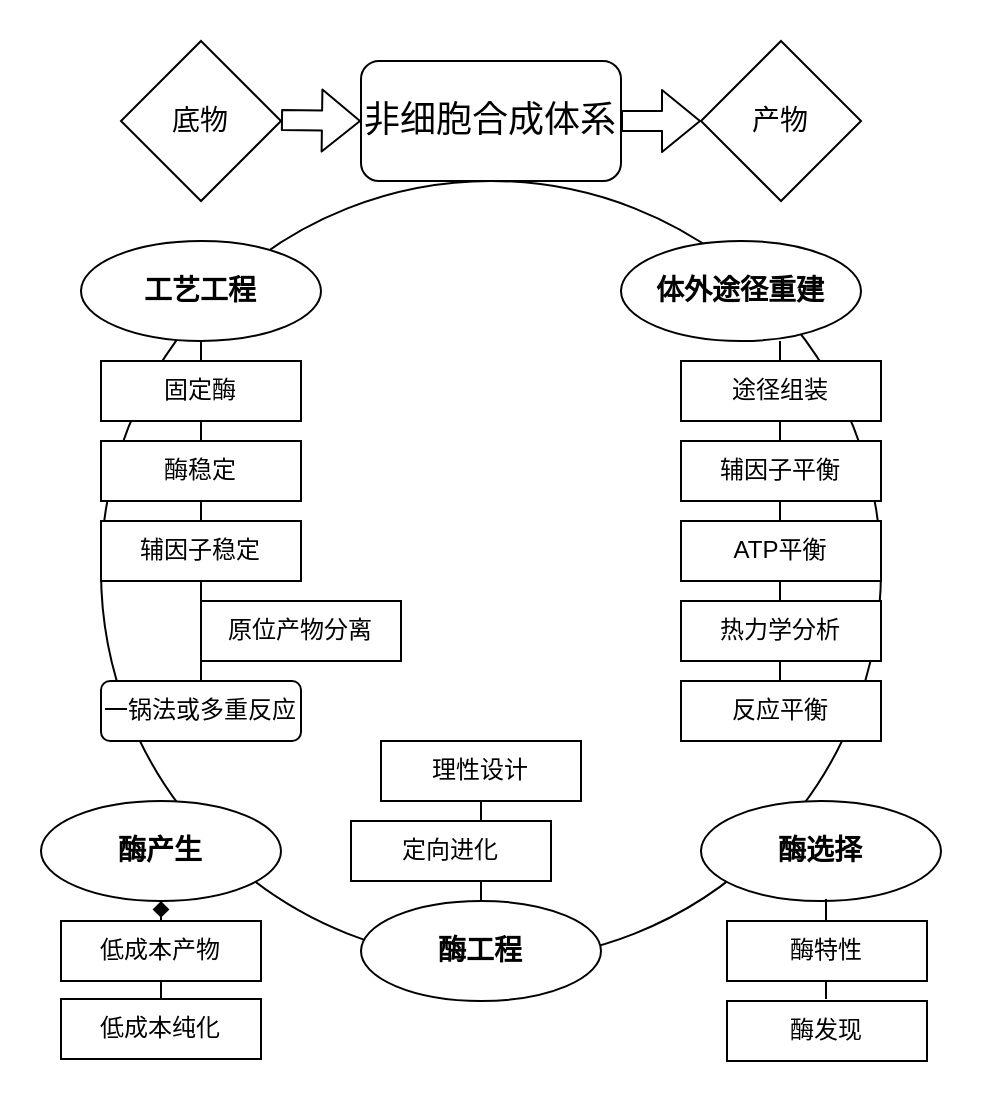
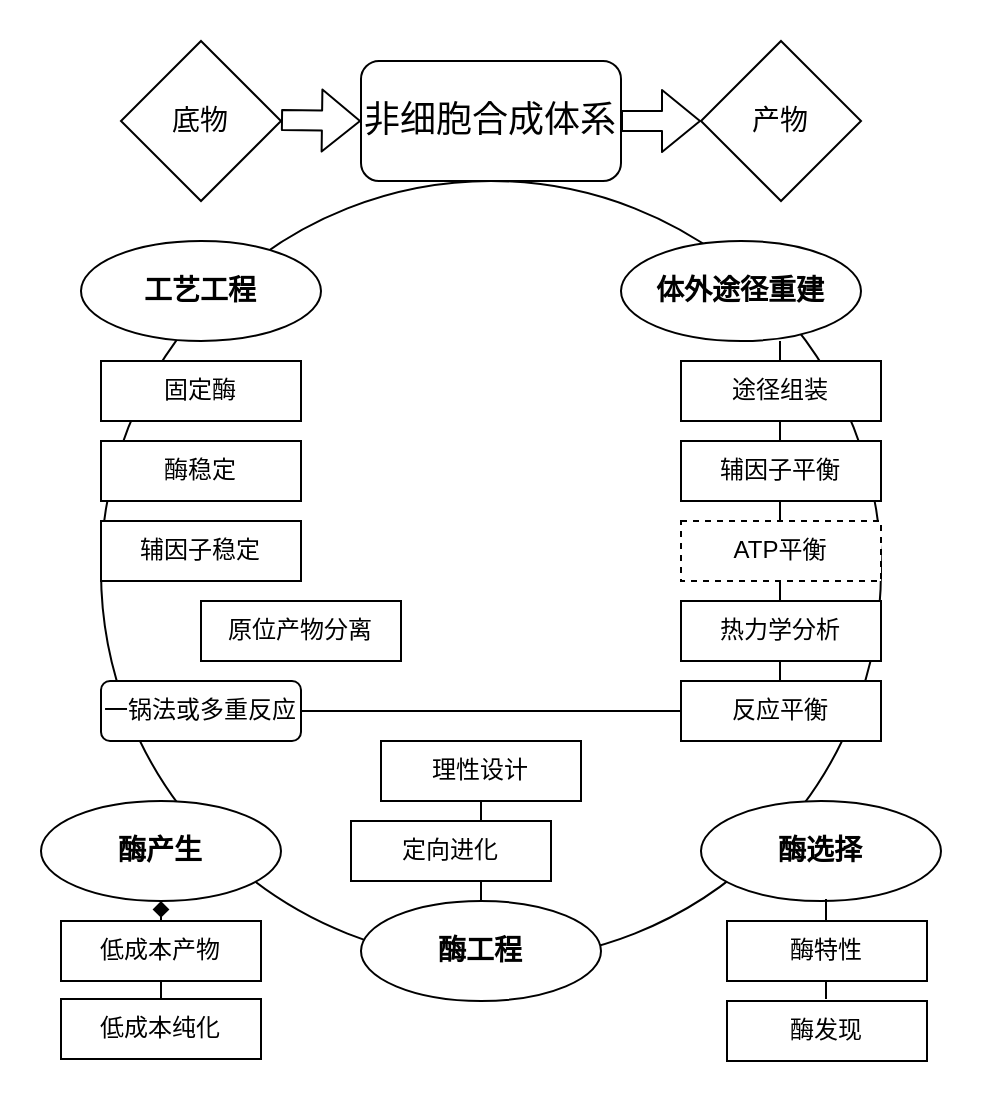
  <mxCell id="0" />
  <mxCell id="1" parent="0" />
  <mxCell id="2" value="" style="ellipse;whiteSpace=wrap;html=1;aspect=fixed;" parent="1" vertex="1"><mxGeometry x="50" y="90" width="390" height="390" as="geometry" /></mxCell>
  <mxCell id="3" value="&lt;font style=&quot;font-size: 18px&quot;&gt;非细胞合成体系&lt;/font&gt;" style="rounded=1;whiteSpace=wrap;html=1;" parent="1" vertex="1"><mxGeometry x="180" y="30" width="130" height="60" as="geometry" /></mxCell>
  <mxCell id="4" value="" style="shape=flexArrow;endArrow=classic;html=1;exitX=1;exitY=0.5;exitDx=0;exitDy=0;" parent="1" source="3" edge="1"><mxGeometry width="50" height="50" relative="1" as="geometry"><mxPoint x="320" y="70" as="sourcePoint" /><mxPoint x="350" y="60" as="targetPoint" /></mxGeometry></mxCell>
  <mxCell id="5" value="" style="shape=flexArrow;endArrow=classic;html=1;exitX=1;exitY=0.5;exitDx=0;exitDy=0;entryX=0;entryY=0.5;entryDx=0;entryDy=0;" parent="1" edge="1"><mxGeometry width="50" height="50" relative="1" as="geometry"><mxPoint x="140" y="59.5" as="sourcePoint" /><mxPoint x="180" y="60" as="targetPoint" /></mxGeometry></mxCell>
  <mxCell id="6" value="&lt;font style=&quot;font-size: 14px&quot;&gt;底物&lt;/font&gt;" style="rhombus;whiteSpace=wrap;html=1;" parent="1" vertex="1"><mxGeometry x="60" y="20" width="80" height="80" as="geometry" /></mxCell>
  <mxCell id="7" value="&lt;font style=&quot;font-size: 14px&quot;&gt;产物&lt;/font&gt;" style="rhombus;whiteSpace=wrap;html=1;" parent="1" vertex="1"><mxGeometry x="350" y="20" width="80" height="80" as="geometry" /></mxCell>
  <mxCell id="8" value="&lt;font style=&quot;font-size: 14px&quot;&gt;&lt;b&gt;工艺工程&lt;/b&gt;&lt;/font&gt;" style="ellipse;whiteSpace=wrap;html=1;" parent="1" vertex="1"><mxGeometry x="40" y="120" width="120" height="50" as="geometry" /></mxCell>
  <mxCell id="9" value="&lt;b&gt;&lt;font style=&quot;font-size: 14px&quot;&gt;体外途径重建&lt;/font&gt;&lt;/b&gt;" style="ellipse;whiteSpace=wrap;html=1;" parent="1" vertex="1"><mxGeometry x="310" y="120" width="120" height="50" as="geometry" /></mxCell>
  <mxCell id="10" value="一锅法或多重反应" style="whiteSpace=wrap;html=1;rounded=1;" parent="1" vertex="1"><mxGeometry x="50" y="340" width="100" height="30" as="geometry" /></mxCell>
  <mxCell id="11" value="&lt;font style=&quot;font-size: 14px&quot;&gt;&lt;b&gt;酶产生&lt;/b&gt;&lt;/font&gt;" style="ellipse;whiteSpace=wrap;html=1;" parent="1" vertex="1"><mxGeometry x="20" y="400" width="120" height="50" as="geometry" /></mxCell>
  <mxCell id="12" value="&lt;b&gt;&lt;font style=&quot;font-size: 14px&quot;&gt;酶工程&lt;/font&gt;&lt;/b&gt;" style="ellipse;whiteSpace=wrap;html=1;" parent="1" vertex="1"><mxGeometry x="180" y="450" width="120" height="50" as="geometry" /></mxCell>
  <mxCell id="13" value="&lt;font style=&quot;font-size: 14px&quot;&gt;&lt;b&gt;酶选择&lt;/b&gt;&lt;/font&gt;" style="ellipse;whiteSpace=wrap;html=1;" parent="1" vertex="1"><mxGeometry x="350" y="400" width="120" height="50" as="geometry" /></mxCell>
  <mxCell id="14" value="反应平衡" style="rounded=0;whiteSpace=wrap;html=1;" parent="1" vertex="1"><mxGeometry x="340" y="340" width="100" height="30" as="geometry" /></mxCell>
  <mxCell id="15" value="低成本纯化" style="rounded=0;whiteSpace=wrap;html=1;" parent="1" vertex="1"><mxGeometry x="30" y="499" width="100" height="30" as="geometry" /></mxCell>
  <mxCell id="16" value="理性设计&lt;span style=&quot;color: rgba(0 , 0 , 0 , 0) ; font-family: monospace ; font-size: 0px&quot;&gt;%3CmxGraphModel%3E%3Croot%3E%3CmxCell%20id%3D%220%22%2F%3E%3CmxCell%20id%3D%221%22%20parent%3D%220%22%2F%3E%3CmxCell%20id%3D%222%22%20value%3D%22%E4%BD%8E%E6%88%90%E6%9C%AC%E4%BA%A7%E7%89%A9%22%20style%3D%22rounded%3D0%3BwhiteSpace%3Dwrap%3Bhtml%3D1%3B%22%20vertex%3D%221%22%20parent%3D%221%22%3E%3CmxGeometry%20x%3D%22160%22%20y%3D%22490%22%20width%3D%22100%22%20height%3D%2230%22%20as%3D%22geometry%22%2F%3E%3C%2FmxCell%3E%3C%2Froot%3E%3C%2FmxGraphModel%3E&lt;/span&gt;" style="rounded=0;whiteSpace=wrap;html=1;" parent="1" vertex="1"><mxGeometry x="190" y="370" width="100" height="30" as="geometry" /></mxCell>
  <mxCell id="17" value="酶发现" style="rounded=0;whiteSpace=wrap;html=1;" parent="1" vertex="1"><mxGeometry x="363" y="500" width="100" height="30" as="geometry" /></mxCell>
- <mxCell id="18" value="" style="endArrow=none;html=1;entryX=0.5;entryY=1;entryDx=0;entryDy=0;" parent="1" source="10" target="8" edge="1"><mxGeometry width="50" height="50" relative="1" as="geometry"><mxPoint x="170" y="220" as="sourcePoint" /><mxPoint x="220" y="170" as="targetPoint" /></mxGeometry></mxCell>
+ <mxCell id="18" value="" style="endArrow=none;html=1;" parent="1" source="10" target="14" edge="1"><mxGeometry width="50" height="50" relative="1" as="geometry"><mxPoint x="170" y="220" as="sourcePoint" /><mxPoint x="220" y="170" as="targetPoint" /></mxGeometry></mxCell>
  <mxCell id="19" value="固定酶" style="rounded=0;whiteSpace=wrap;html=1;" parent="1" vertex="1"><mxGeometry x="50" y="180" width="100" height="30" as="geometry" /></mxCell>
  <mxCell id="20" value="酶稳定" style="rounded=0;whiteSpace=wrap;html=1;" parent="1" vertex="1"><mxGeometry x="50" y="220" width="100" height="30" as="geometry" /></mxCell>
  <mxCell id="21" value="辅因子稳定" style="rounded=0;whiteSpace=wrap;html=1;" parent="1" vertex="1"><mxGeometry x="50" y="260" width="100" height="30" as="geometry" /></mxCell>
  <mxCell id="22" value="原位产物分离" style="rounded=0;whiteSpace=wrap;html=1;" parent="1" vertex="1"><mxGeometry x="100" y="300" width="100" height="30" as="geometry" /></mxCell>
  <mxCell id="23" value="" style="endArrow=none;html=1;entryX=0.5;entryY=1;entryDx=0;entryDy=0;" parent="1" edge="1"><mxGeometry width="50" height="50" relative="1" as="geometry"><mxPoint x="389.5" y="340" as="sourcePoint" /><mxPoint x="389.5" y="170" as="targetPoint" /></mxGeometry></mxCell>
  <mxCell id="24" value="途径组装" style="rounded=0;whiteSpace=wrap;html=1;" parent="1" vertex="1"><mxGeometry x="340" y="180" width="100" height="30" as="geometry" /></mxCell>
  <mxCell id="25" value="辅因子平衡&lt;span style=&quot;color: rgba(0 , 0 , 0 , 0) ; font-family: monospace ; font-size: 0px&quot;&gt;%3CmxGraphModel%3E%3Croot%3E%3CmxCell%20id%3D%220%22%2F%3E%3CmxCell%20id%3D%221%22%20parent%3D%220%22%2F%3E%3CmxCell%20id%3D%222%22%20value%3D%22%E5%9B%BA%E5%AE%9A%E9%85%B6%22%20style%3D%22rounded%3D0%3BwhiteSpace%3Dwrap%3Bhtml%3D1%3B%22%20vertex%3D%221%22%20parent%3D%221%22%3E%3CmxGeometry%20x%3D%22180%22%20y%3D%22210%22%20width%3D%22100%22%20height%3D%2230%22%20as%3D%22geometry%22%2F%3E%3C%2FmxCell%3E%3C%2Froot%3E%3C%2FmxGraphModel%3E&lt;/span&gt;" style="rounded=0;whiteSpace=wrap;html=1;" parent="1" vertex="1"><mxGeometry x="340" y="220" width="100" height="30" as="geometry" /></mxCell>
- <mxCell id="26" value="ATP平衡" style="rounded=0;whiteSpace=wrap;html=1;" parent="1" vertex="1"><mxGeometry x="340" y="260" width="100" height="30" as="geometry" /></mxCell>
+ <mxCell id="26" value="ATP平衡" style="rounded=0;whiteSpace=wrap;html=1;dashed=1;" parent="1" vertex="1"><mxGeometry x="340" y="260" width="100" height="30" as="geometry" /></mxCell>
  <mxCell id="27" value="热力学分析&lt;span style=&quot;color: rgba(0 , 0 , 0 , 0) ; font-family: monospace ; font-size: 0px&quot;&gt;%3CmxGraphModel%3E%3Croot%3E%3CmxCell%20id%3D%220%22%2F%3E%3CmxCell%20id%3D%221%22%20parent%3D%220%22%2F%3E%3CmxCell%20id%3D%222%22%20value%3D%22%E5%9B%BA%E5%AE%9A%E9%85%B6%22%20style%3D%22rounded%3D0%3BwhiteSpace%3Dwrap%3Bhtml%3D1%3B%22%20vertex%3D%221%22%20parent%3D%221%22%3E%3CmxGeometry%20x%3D%22180%22%20y%3D%22210%22%20width%3D%22100%22%20height%3D%2230%22%20as%3D%22geometry%22%2F%3E%3C%2FmxCell%3E%3C%2Froot%3E%3C%2FmxGraphModel%3E&lt;/span&gt;" style="rounded=0;whiteSpace=wrap;html=1;" parent="1" vertex="1"><mxGeometry x="340" y="300" width="100" height="30" as="geometry" /></mxCell>
  <mxCell id="28" value="" style="endArrow=diamond;html=1;entryX=0.5;entryY=1;entryDx=0;entryDy=0;" parent="1" source="15" target="11" edge="1"><mxGeometry width="50" height="50" relative="1" as="geometry"><mxPoint x="-70" y="490" as="sourcePoint" /><mxPoint x="-20" y="440" as="targetPoint" /></mxGeometry></mxCell>
  <mxCell id="29" value="低成本产物" style="rounded=0;whiteSpace=wrap;html=1;" parent="1" vertex="1"><mxGeometry x="30" y="460" width="100" height="30" as="geometry" /></mxCell>
  <mxCell id="30" value="" style="endArrow=none;html=1;exitX=0.5;exitY=1;exitDx=0;exitDy=0;" parent="1" source="16" target="12" edge="1"><mxGeometry width="50" height="50" relative="1" as="geometry"><mxPoint x="250" y="370" as="sourcePoint" /><mxPoint x="300" y="320" as="targetPoint" /></mxGeometry></mxCell>
  <mxCell id="31" value="" style="endArrow=none;html=1;exitX=0.5;exitY=1;exitDx=0;exitDy=0;" parent="1" edge="1"><mxGeometry width="50" height="50" relative="1" as="geometry"><mxPoint x="412.5" y="449" as="sourcePoint" /><mxPoint x="412.5" y="499" as="targetPoint" /></mxGeometry></mxCell>
  <mxCell id="32" value="定向进化" style="rounded=0;whiteSpace=wrap;html=1;" parent="1" vertex="1"><mxGeometry x="175" y="410" width="100" height="30" as="geometry" /></mxCell>
  <mxCell id="33" value="酶特性&lt;span style=&quot;color: rgba(0 , 0 , 0 , 0) ; font-family: monospace ; font-size: 0px&quot;&gt;%3CmxGraphModel%3E%3Croot%3E%3CmxCell%20id%3D%220%22%2F%3E%3CmxCell%20id%3D%221%22%20parent%3D%220%22%2F%3E%3CmxCell%20id%3D%222%22%20value%3D%22%E4%BD%8E%E6%88%90%E6%9C%AC%E4%BA%A7%E7%89%A9%22%20style%3D%22rounded%3D0%3BwhiteSpace%3Dwrap%3Bhtml%3D1%3B%22%20vertex%3D%221%22%20parent%3D%221%22%3E%3CmxGeometry%20x%3D%22160%22%20y%3D%22490%22%20width%3D%22100%22%20height%3D%2230%22%20as%3D%22geometry%22%2F%3E%3C%2FmxCell%3E%3C%2Froot%3E%3C%2FmxGraphModel%3E&lt;/span&gt;" style="rounded=0;whiteSpace=wrap;html=1;" parent="1" vertex="1"><mxGeometry x="363" y="460" width="100" height="30" as="geometry" /></mxCell>
